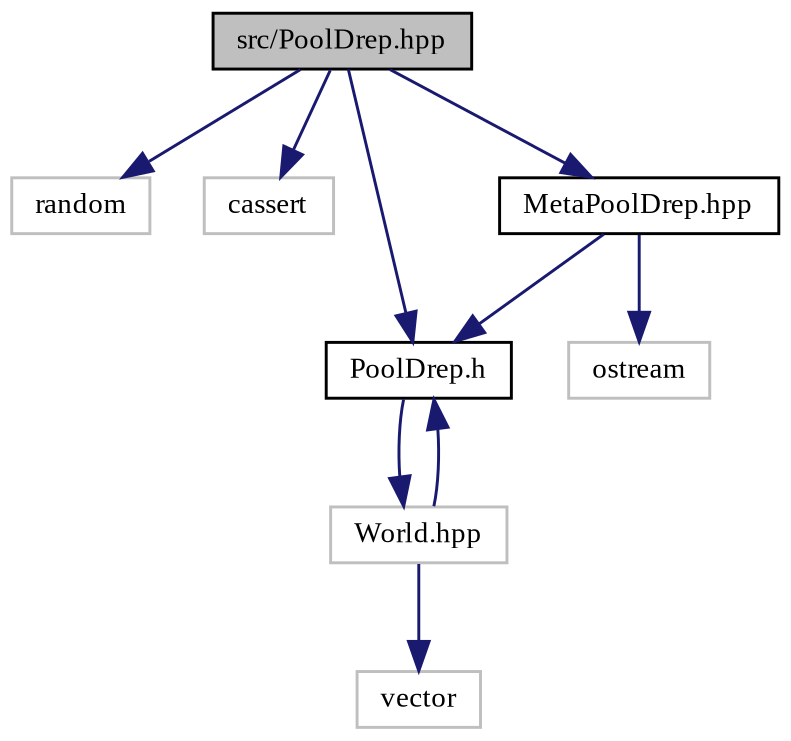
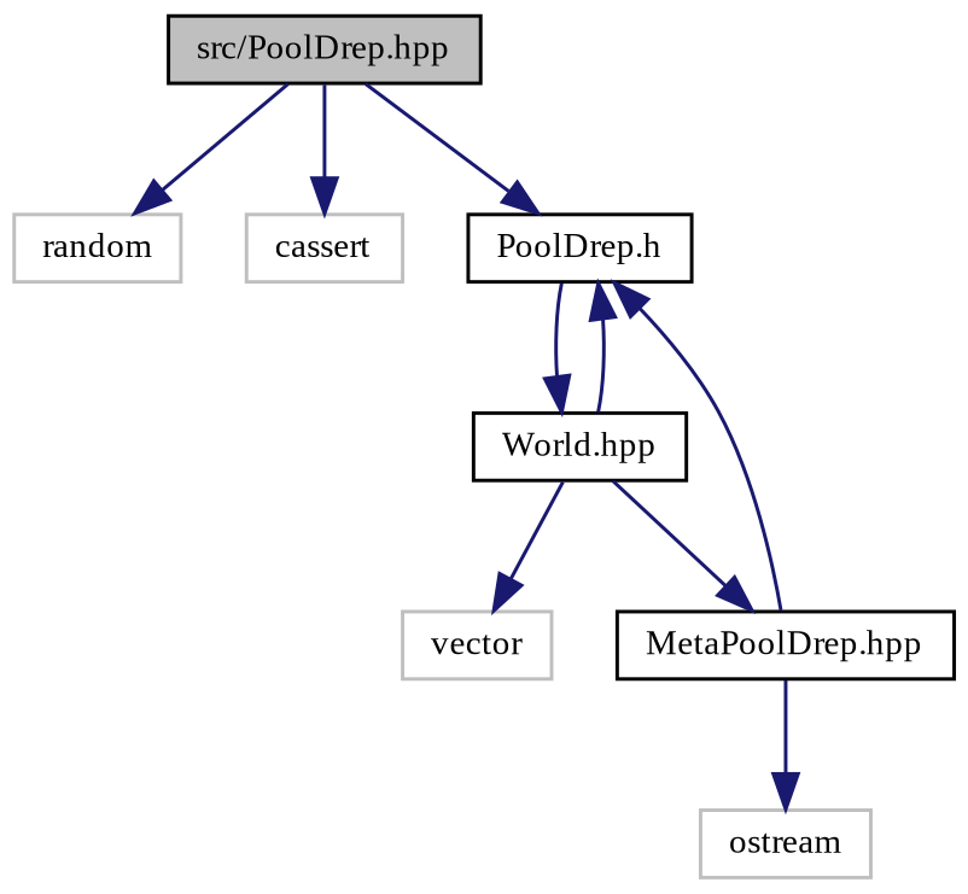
  digraph {
    fontname="Liberation Serif"
    node [color=black fillcolor=white fontname="Liberation Serif" fontsize=10 shape=record style=filled]
    edge [color=midnightblue fontname="Liberation Serif" fontsize=10 labelfontname=Helvetica labelfontsize=10 style=solid]
    n1 [fillcolor=grey75 fontcolor=black height=0.2 label="src/PoolDrep.hpp" width=0.4]
    n2 [color=grey75 height=0.2 label=random width=0.4]
    n3 [color=grey75 height=0.2 label=cassert width=0.4]
    n4 [height=0.2 label="PoolDrep.h" width=0.4]
-   n5 [color=grey75 height=0.2 label="World.hpp" width=0.4]
+   n5 [height=0.2 label="World.hpp" width=0.4]
    n6 [color=grey75 height=0.2 label=vector width=0.4]
    n7 [height=0.2 label="MetaPoolDrep.hpp" width=0.4]
    n8 [color=grey75 height=0.2 label=ostream width=0.4]
    n1 -> n2
    n1 -> n3
    n1 -> n4
    n4 -> n5
    n5 -> n4
    n5 -> n6
-   n1 -> n7
+   n5 -> n7
    n7 -> n4
    n7 -> n8
  }
